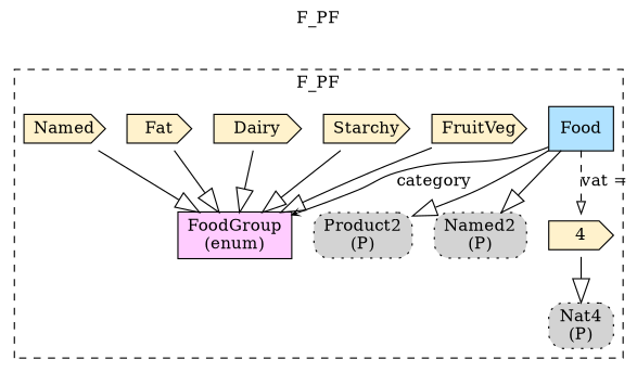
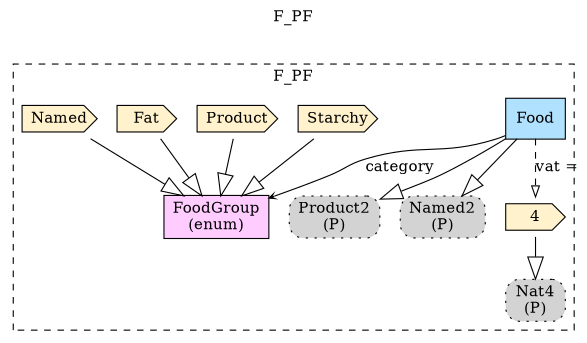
  digraph {
    label=F_PF
    labelfontsize=12
    labelloc=tl
    node [fillcolor="#FFF2CC" shape=cds style=filled]
    edge [arrowhead=onormal arrowsize=2.0]
    n1 [fillcolor=lightskyblue1 label=Food shape=record]
    n2 [label=4]
    n3 [fillcolor=lightgray label=<Product2<br/>(P)> shape=box style="rounded,filled,dotted"]
    n4 [fillcolor=lightgray label=<Named2<br/>(P)> shape=box style="rounded,filled,dotted"]
    n5 [fillcolor="#FFCCFF" label="FoodGroup\l(enum)" shape=record]
    n6 [fillcolor=lightgray label=<Nat4<br/>(P)> shape=box style="rounded,filled,dotted"]
-   n7 [label=FruitVeg]
    n8 [label=Starchy]
-   n9 [label=Dairy]
+   n9 [label=Product]
    n10 [label=Fat]
    n11 [label=Named]
    subgraph cluster_1 {
      style=dashed
      n1
      n2
      n3
      n4
      n5
      n6
-     n7
      n8
      n9
      n10
      n11
    }
    n1 -> n2 [label="vat =" style=dashed arrowsize=""]
    n1 -> n3
    n1 -> n4
    n1 -> n5 [arrowhead=vee arrowsize=.5 label=category]
    n2 -> n6
-   n7 -> n5
    n8 -> n5
    n9 -> n5
    n10 -> n5
    n11 -> n5
  }
